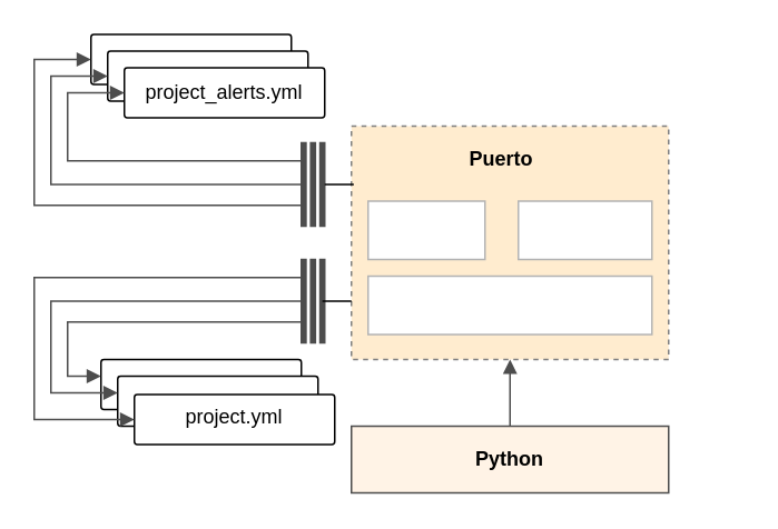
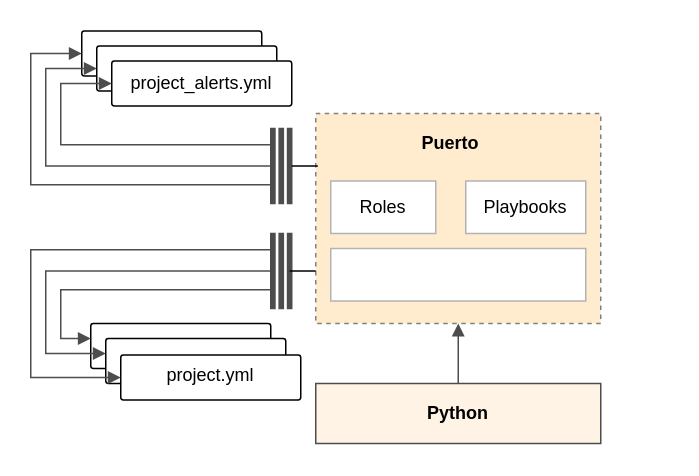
  <mxCell id="0" />
  <mxCell id="1" parent="0" />
  <mxCell id="2" value="" style="whiteSpace=wrap;html=1;orange;fillColor=#FFECCF;gradientColor=none;shadow=0;glass=0;strokeColor=#808080;dashed=1;" parent="1" vertex="1"><mxGeometry x="210" y="75" width="190" height="140" as="geometry" /></mxCell>
  <mxCell id="3" value="" style="whiteSpace=wrap;html=1;strokeWidth=1;shadow=0;glass=0;strokeColor=#B3B3B3;" parent="1" vertex="1"><mxGeometry x="220" y="165" width="170" height="35" as="geometry" /></mxCell>
  <mxCell id="4" value="" style="shape=parallelMarker;html=1;strokeColor=#4D4D4D;rotation=0;" parent="1" vertex="1"><mxGeometry x="180" y="155" width="14" height="50" as="geometry" /></mxCell>
  <mxCell id="5" value="" style="strokeWidth=1;html=1;shape=mxgraph.flowchart.process;whiteSpace=wrap;" parent="1" vertex="1"><mxGeometry x="60" y="215" width="120" height="30" as="geometry" /></mxCell>
  <mxCell id="6" value="" style="strokeWidth=1;html=1;shape=mxgraph.flowchart.process;whiteSpace=wrap;" parent="1" vertex="1"><mxGeometry x="70" y="225" width="120" height="30" as="geometry" /></mxCell>
  <mxCell id="7" value="" style="strokeWidth=1;html=1;shape=mxgraph.flowchart.process;whiteSpace=wrap;" parent="1" vertex="1"><mxGeometry x="80" y="236" width="120" height="30" as="geometry" /></mxCell>
  <mxCell id="8" style="edgeStyle=orthogonalEdgeStyle;rounded=0;html=1;endArrow=block;endFill=1;strokeColor=#4D4D4D;exitX=0;exitY=0.75;exitDx=0;exitDy=0;" parent="1" source="4" target="5" edge="1"><mxGeometry relative="1" as="geometry"><mxPoint x="123" y="150" as="targetPoint" /><mxPoint x="295" y="70" as="sourcePoint" /><Array as="points"><mxPoint x="40" y="193" /><mxPoint x="40" y="225" /></Array></mxGeometry></mxCell>
  <mxCell id="9" style="edgeStyle=orthogonalEdgeStyle;rounded=0;html=1;endArrow=block;endFill=1;strokeColor=#4D4D4D;exitX=0.1;exitY=0.5;exitDx=0;exitDy=0;exitPerimeter=0;" parent="1" source="4" target="6" edge="1"><mxGeometry relative="1" as="geometry"><mxPoint x="305" y="70" as="sourcePoint" /><Array as="points"><mxPoint x="30" y="180" /><mxPoint x="30" y="235" /></Array></mxGeometry></mxCell>
  <mxCell id="10" style="edgeStyle=orthogonalEdgeStyle;rounded=0;html=1;endArrow=block;endFill=1;strokeColor=#4D4D4D;entryX=0;entryY=0.5;entryDx=0;entryDy=0;entryPerimeter=0;exitX=0.039;exitY=0.218;exitDx=0;exitDy=0;exitPerimeter=0;" parent="1" source="4" target="7" edge="1"><mxGeometry relative="1" as="geometry"><mxPoint x="340" y="60" as="sourcePoint" /><Array as="points"><mxPoint x="20" y="166" /><mxPoint x="20" y="251" /></Array><mxPoint x="80" y="285" as="targetPoint" /></mxGeometry></mxCell>
  <mxCell id="11" value="" style="whiteSpace=wrap;html=1;strokeWidth=1;shadow=0;glass=0;strokeColor=#B3B3B3;" parent="1" vertex="1"><mxGeometry x="220" y="120" width="70" height="35" as="geometry" /></mxCell>
  <mxCell id="12" value="" style="whiteSpace=wrap;html=1;strokeWidth=1;glass=0;strokeColor=#B3B3B3;" parent="1" vertex="1"><mxGeometry x="310" y="120" width="80" height="35" as="geometry" /></mxCell>
  <mxCell id="13" value="&lt;font color=&quot;#ffffff&quot;&gt;HDD / SSD&lt;/font&gt;" style="text;html=1;strokeColor=none;fillColor=none;align=center;verticalAlign=middle;whiteSpace=wrap;overflow=hidden;shadow=0;glass=0;" parent="1" vertex="1"><mxGeometry x="377" y="250" width="67" height="20" as="geometry" /></mxCell>
  <mxCell id="14" value="project.yml" style="text;html=1;strokeColor=none;fillColor=none;align=center;verticalAlign=middle;whiteSpace=wrap;overflow=hidden;shadow=0;glass=0;" parent="1" vertex="1"><mxGeometry x="90" y="240" width="100" height="20" as="geometry" /></mxCell>
+ <mxCell id="15" value="Playbooks" style="text;html=1;strokeColor=none;fillColor=none;align=center;verticalAlign=middle;whiteSpace=wrap;overflow=hidden;shadow=0;glass=0;" parent="1" vertex="1"><mxGeometry x="320" y="127.5" width="60" height="20" as="geometry" /></mxCell>
  <mxCell id="16" value="&lt;div style=&quot;text-align: left&quot;&gt;&lt;b style=&quot;line-height: 1.2&quot;&gt;Puerto&lt;/b&gt;&lt;/div&gt;" style="text;html=1;strokeColor=none;fillColor=none;align=center;verticalAlign=middle;whiteSpace=wrap;overflow=hidden;shadow=0;glass=0;" parent="1" vertex="1"><mxGeometry x="240" y="70" width="120" height="50" as="geometry" /></mxCell>
  <mxCell id="17" style="edgeStyle=orthogonalEdgeStyle;rounded=0;html=1;startArrow=none;startFill=0;endArrow=block;endFill=1;strokeColor=#4D4D4D;strokeWidth=1;" parent="1" source="19" target="2" edge="1"><mxGeometry relative="1" as="geometry"><Array as="points" /><mxPoint x="542" y="128" as="sourcePoint" /></mxGeometry></mxCell>
  <mxCell id="18" value="" style="html=1;rounded=0;edgeStyle=orthogonalEdgeStyle;endArrow=none;endFill=0;entryX=0;entryY=0.75;entryDx=0;entryDy=0;exitX=0.9;exitY=0.5;exitDx=0;exitDy=0;exitPerimeter=0;" parent="1" source="4" target="2" edge="1"><mxGeometry width="100" relative="1" as="geometry"><mxPoint x="170" y="115" as="sourcePoint" /><mxPoint x="210" y="125" as="targetPoint" /><Array as="points"><mxPoint x="193" y="180" /></Array></mxGeometry></mxCell>
  <mxCell id="19" value="&lt;b&gt;Python&lt;/b&gt;" style="whiteSpace=wrap;html=1;rounded=0;shadow=0;glass=0;strokeColor=#4D4D4D;strokeWidth=1;fillColor=#FFF3E6;gradientColor=none;" parent="1" vertex="1"><mxGeometry x="210" y="255" width="190" height="40" as="geometry" /></mxCell>
  <mxCell id="20" style="edgeStyle=orthogonalEdgeStyle;rounded=0;orthogonalLoop=1;jettySize=auto;html=1;exitX=0.5;exitY=1;exitDx=0;exitDy=0;endArrow=none;endFill=0;strokeColor=#000000;" parent="1" source="19" target="19" edge="1"><mxGeometry x="620" y="222" as="geometry" /></mxCell>
+ <mxCell id="21" value="Roles" style="text;html=1;strokeColor=none;fillColor=none;align=center;verticalAlign=middle;whiteSpace=wrap;overflow=hidden;shadow=0;glass=0;" parent="1" vertex="1"><mxGeometry x="220" y="127.5" width="70" height="20" as="geometry" /></mxCell>
  <mxCell id="22" value="" style="shape=parallelMarker;html=1;strokeColor=#4D4D4D;rotation=0;direction=east;" vertex="1" parent="1"><mxGeometry x="180" y="85" width="14" height="50" as="geometry" /></mxCell>
  <mxCell id="23" value="" style="strokeWidth=1;html=1;shape=mxgraph.flowchart.process;whiteSpace=wrap;direction=east;" vertex="1" parent="1"><mxGeometry x="54" y="20" width="120" height="30" as="geometry" /></mxCell>
  <mxCell id="24" value="" style="strokeWidth=1;html=1;shape=mxgraph.flowchart.process;whiteSpace=wrap;direction=east;" vertex="1" parent="1"><mxGeometry x="64" y="30" width="120" height="30" as="geometry" /></mxCell>
  <mxCell id="25" value="" style="strokeWidth=1;html=1;shape=mxgraph.flowchart.process;whiteSpace=wrap;direction=east;" vertex="1" parent="1"><mxGeometry x="74" y="40" width="120" height="30" as="geometry" /></mxCell>
  <mxCell id="26" style="edgeStyle=orthogonalEdgeStyle;rounded=0;html=1;endArrow=block;endFill=1;strokeColor=#4D4D4D;exitX=0;exitY=0.75;exitDx=0;exitDy=0;" edge="1" parent="1" source="22" target="23"><mxGeometry relative="1" as="geometry"><mxPoint x="113" y="-30" as="targetPoint" /><mxPoint x="285" y="-110" as="sourcePoint" /><Array as="points"><mxPoint x="20" y="123" /><mxPoint x="20" y="35" /></Array></mxGeometry></mxCell>
  <mxCell id="27" style="edgeStyle=orthogonalEdgeStyle;rounded=0;html=1;endArrow=block;endFill=1;strokeColor=#4D4D4D;exitX=0.1;exitY=0.5;exitDx=0;exitDy=0;exitPerimeter=0;" edge="1" parent="1" source="22" target="24"><mxGeometry relative="1" as="geometry"><mxPoint x="295" y="-110" as="sourcePoint" /><Array as="points"><mxPoint x="30" y="110" /><mxPoint x="30" y="45" /></Array></mxGeometry></mxCell>
  <mxCell id="28" style="edgeStyle=orthogonalEdgeStyle;rounded=0;html=1;endArrow=block;endFill=1;strokeColor=#4D4D4D;entryX=0;entryY=0.5;entryDx=0;entryDy=0;entryPerimeter=0;exitX=0.039;exitY=0.218;exitDx=0;exitDy=0;exitPerimeter=0;" edge="1" parent="1" source="22" target="25"><mxGeometry relative="1" as="geometry"><mxPoint x="330" y="-120" as="sourcePoint" /><Array as="points"><mxPoint x="40" y="96" /><mxPoint x="40" y="55" /></Array><mxPoint x="43" y="80" as="targetPoint" /></mxGeometry></mxCell>
  <mxCell id="29" value="project_alerts.yml" style="text;html=1;strokeColor=none;fillColor=none;align=center;verticalAlign=middle;whiteSpace=wrap;overflow=hidden;shadow=0;glass=0;direction=east;" vertex="1" parent="1"><mxGeometry x="84" y="45" width="100" height="20" as="geometry" /></mxCell>
  <mxCell id="30" value="" style="html=1;rounded=0;edgeStyle=orthogonalEdgeStyle;endArrow=none;endFill=0;entryX=0;entryY=0.75;entryDx=0;entryDy=0;exitX=0.9;exitY=0.5;exitDx=0;exitDy=0;exitPerimeter=0;" edge="1" parent="1"><mxGeometry width="100" relative="1" as="geometry"><mxPoint x="194" y="110" as="sourcePoint" /><mxPoint x="211.4" y="110" as="targetPoint" /><Array as="points"><mxPoint x="194" y="110" /><mxPoint x="194" y="110" /></Array></mxGeometry></mxCell>
